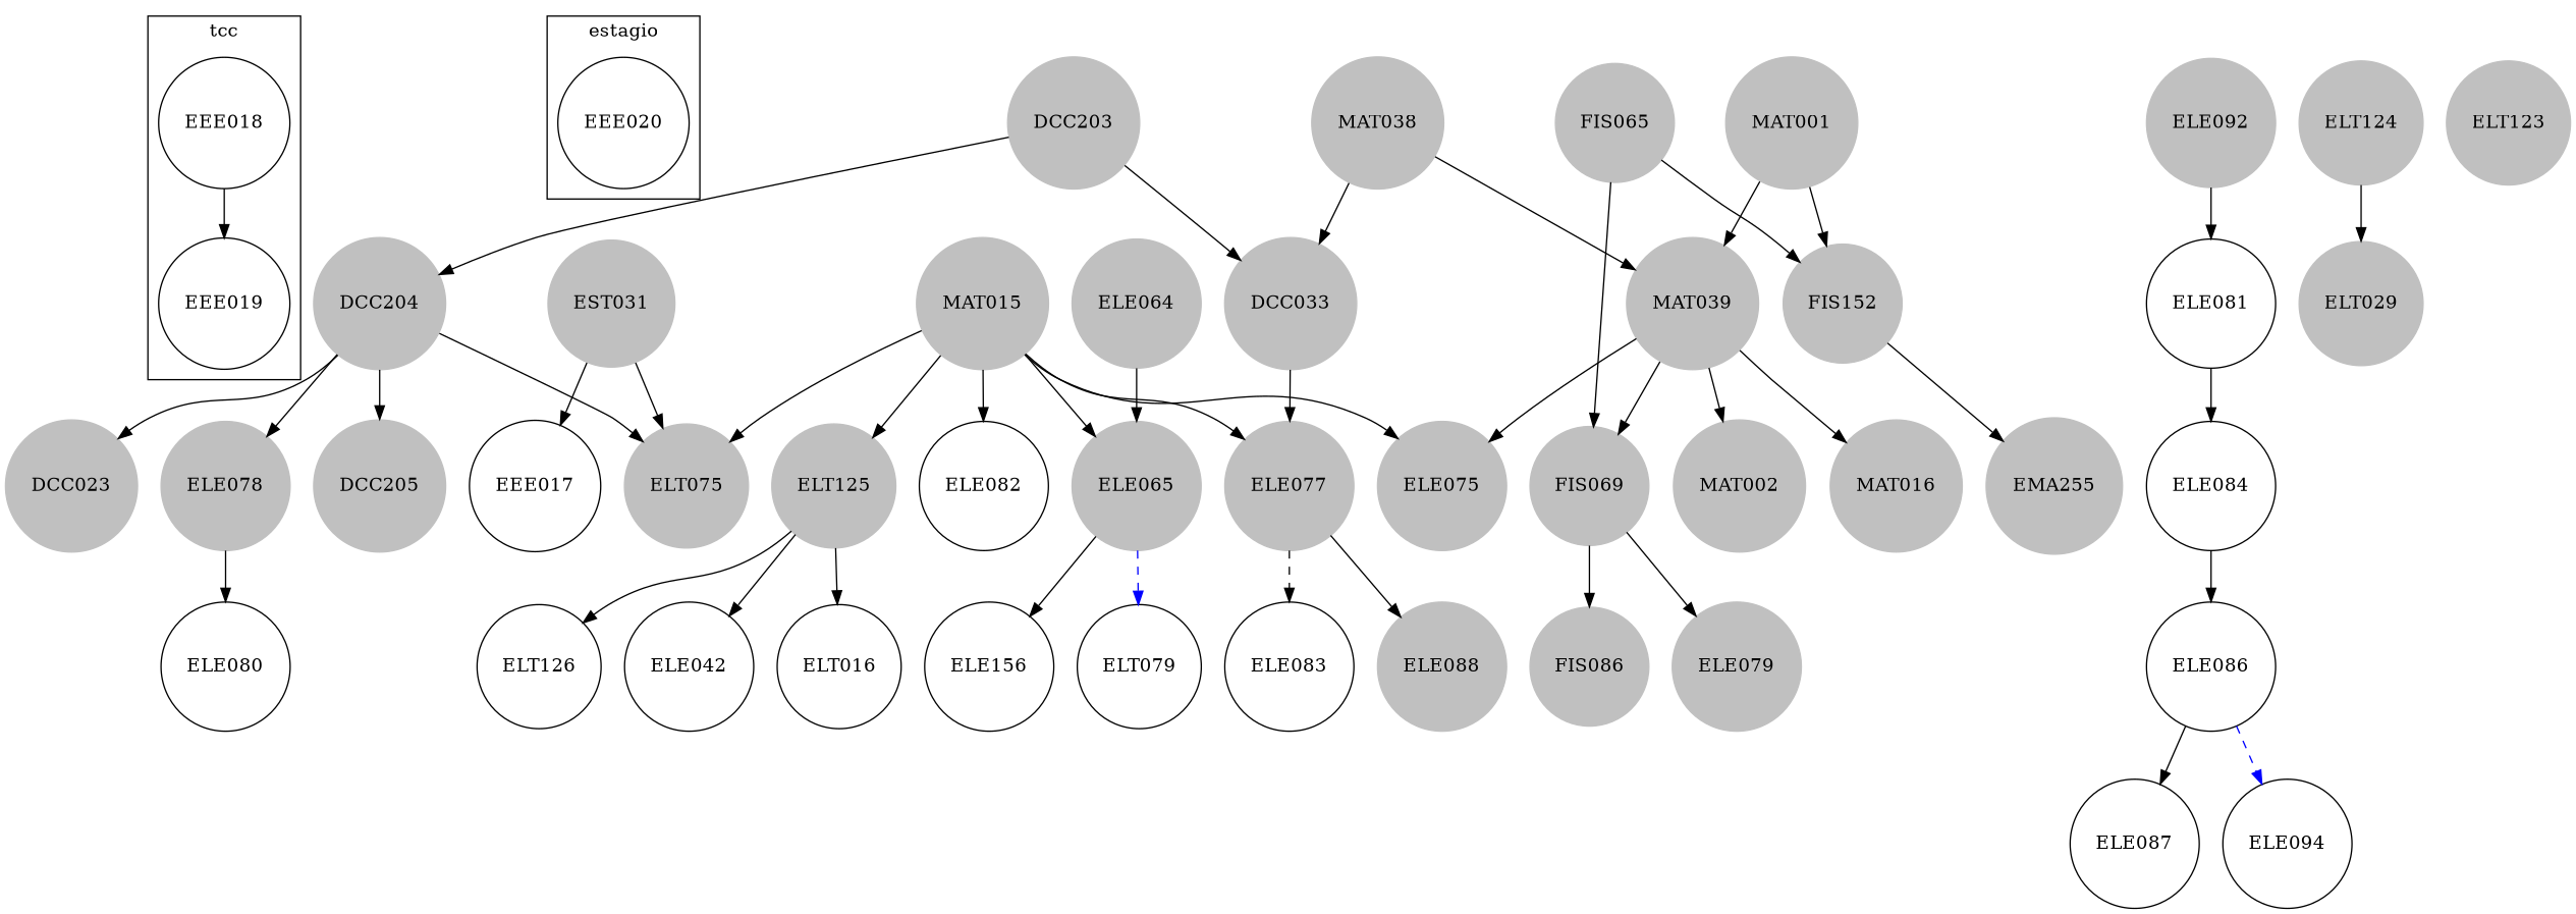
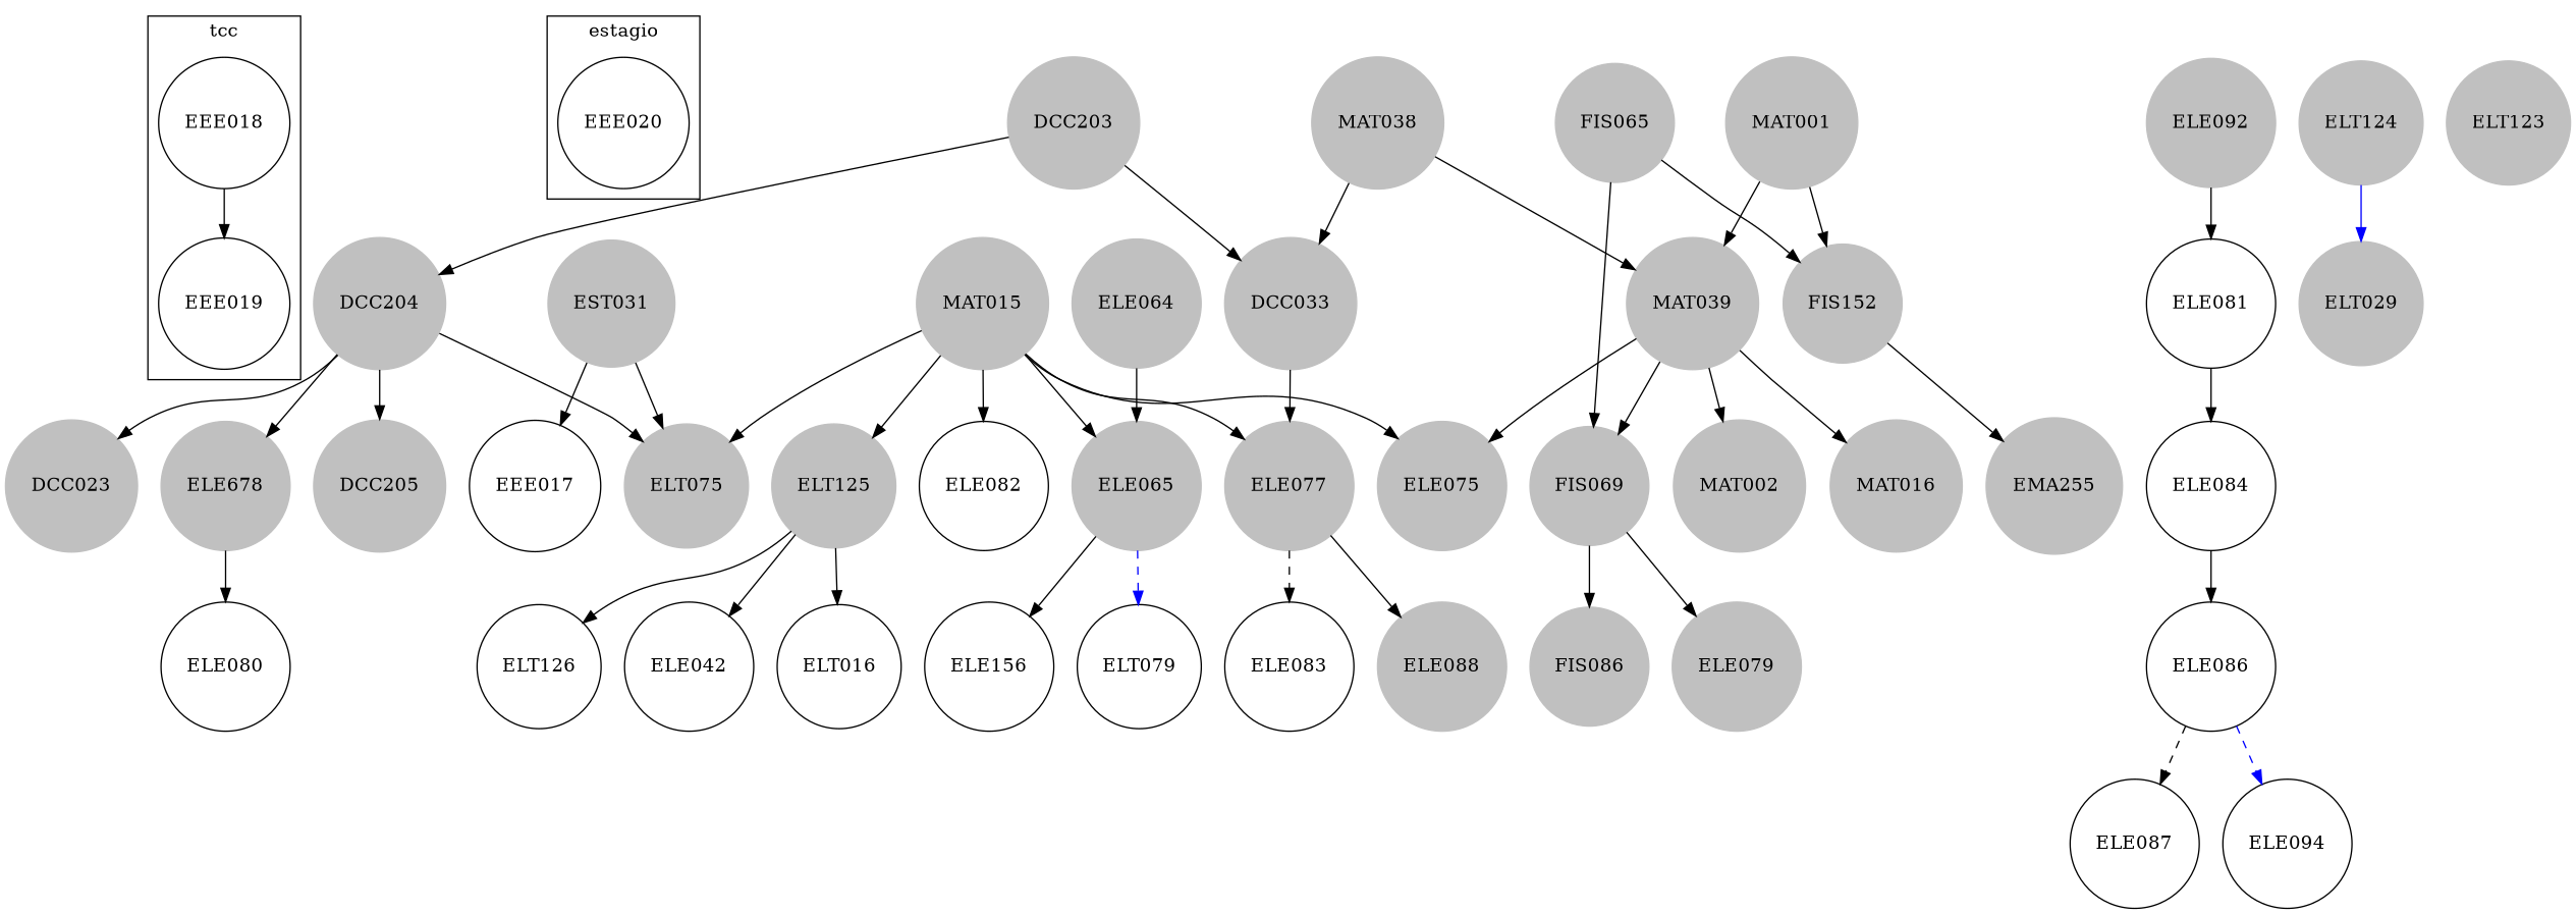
  digraph {
    rankdir=TD
    node [shape=circle color=gray style=filled]
    EEE018 [color="" style=""]
    EEE019 [color="" style=""]
    EEE020 [color="" style=""]
    DCC203
    DCC033
    DCC204
    ELE077
-   ELE078
+   ELE078 [label=ELE678]
    DCC205
    ELT075
    DCC023
    ELE081 [color="" style=""]
    ELE092
    MAT001
    MAT039
    FIS152
    FIS069
    MAT002
    MAT016
    ELE075
    EMA255
    MAT038
    ELE083 [color="" style=""]
    ELE088
    ELE080 [color="" style=""]
    ELT124
    ELT029
    FIS065
    FIS086
    ELE079
    MAT015
    ELE065
    ELT125
    ELE082 [color="" style=""]
    ELE064
    ELE156 [color="" style=""]
    ELT079 [color="" style=""]
    ELT126 [color="" style=""]
    ELE042 [color="" style=""]
    ELT016 [color="" style=""]
    EST031
    EEE017 [color="" style=""]
    ELE084 [color="" style=""]
    ELT123
    ELE086 [color="" style=""]
    ELE087 [color="" style=""]
    ELE094 [color="" style=""]
    subgraph cluster_1 {
      label=tcc
      EEE018
      EEE019
    }
    subgraph cluster_2 {
      label=estagio
      EEE020
    }
    EEE018 -> EEE019
    DCC203 -> DCC033
    DCC203 -> DCC204
    DCC033 -> ELE077
    DCC204 -> ELE078
    DCC204 -> DCC205
    DCC204 -> ELT075
    DCC204 -> DCC023
    ELE077 -> ELE083 [style=dashed]
    ELE077 -> ELE088
    ELE078 -> ELE080
    ELE081 -> ELE084
    ELE092 -> ELE081
    MAT001 -> MAT039
    MAT001 -> FIS152
    MAT039 -> FIS069
    MAT039 -> MAT002
    MAT039 -> MAT016
    MAT039 -> ELE075
    FIS152 -> EMA255
    FIS069 -> FIS086
    FIS069 -> ELE079
    MAT038 -> DCC033
    MAT038 -> MAT039
-   ELT124 -> ELT029
+   ELT124 -> ELT029 [color=blue]
    FIS065 -> FIS152
    FIS065 -> FIS069
    MAT015 -> ELE077
    MAT015 -> ELT075
    MAT015 -> ELE075
    MAT015 -> ELE065
    MAT015 -> ELT125
    MAT015 -> ELE082
    ELE065 -> ELE156
    ELE065 -> ELT079 [color=blue style=dashed]
    ELT125 -> ELT126
    ELT125 -> ELE042
    ELT125 -> ELT016
    ELE064 -> ELE065
    EST031 -> ELT075
    EST031 -> EEE017
    ELE084 -> ELE086
-   ELE086 -> ELE087
+   ELE086 -> ELE087 [style=dashed]
    ELE086 -> ELE094 [color=blue style=dashed]
  }
